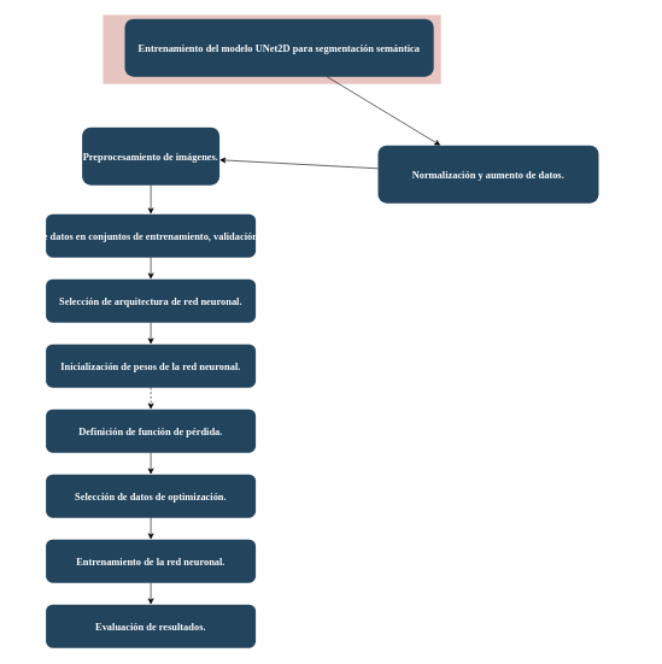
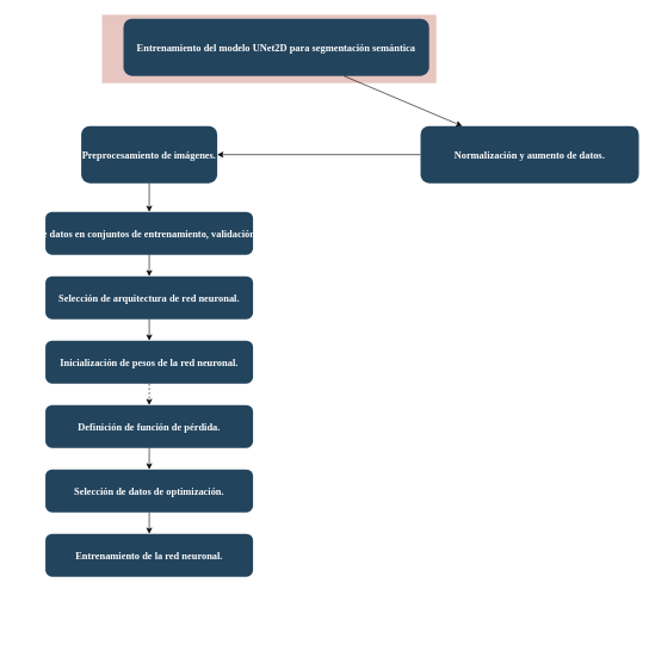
  <mxCell id="0" />
  <mxCell id="1" parent="0" />
  <mxCell id="2" value="" style="fillColor=#AE4132;strokeColor=none;opacity=30;" parent="1" vertex="1"><mxGeometry x="99" y="20" width="467" height="95.5" as="geometry" /></mxCell>
  <mxCell id="3" value="Entrenamiento del modelo UNet2D para segmentación semántica" style="rounded=1;fillColor=#23445D;gradientColor=none;strokeColor=none;fontColor=#FFFFFF;fontStyle=1;fontFamily=Tahoma;fontSize=14" parent="1" vertex="1"><mxGeometry x="129" y="25.5" width="427" height="80" as="geometry" /></mxCell>
- <mxCell id="4" value="Normalización y aumento de datos." style="rounded=1;fillColor=#23445D;gradientColor=none;strokeColor=none;fontColor=#FFFFFF;fontStyle=1;fontFamily=Tahoma;fontSize=14" parent="1" vertex="1"><mxGeometry x="479" y="200.5" width="305" height="80" as="geometry" /></mxCell>
+ <mxCell id="4" value="Normalización y aumento de datos." style="rounded=1;fillColor=#23445D;gradientColor=none;strokeColor=none;fontColor=#FFFFFF;fontStyle=1;fontFamily=Tahoma;fontSize=14" parent="1" vertex="1"><mxGeometry x="544" y="175.5" width="305" height="80" as="geometry" /></mxCell>
  <mxCell id="5" value="Preprocesamiento de imágenes." style="rounded=1;fillColor=#23445D;gradientColor=none;strokeColor=none;fontColor=#FFFFFF;fontStyle=1;fontFamily=Tahoma;fontSize=14;align=center;" parent="1" vertex="1"><mxGeometry x="70" y="175.5" width="190.0" height="80" as="geometry" /></mxCell>
  <mxCell id="6" value="División de datos en conjuntos de entrenamiento, validación y prueba." style="rounded=1;fillColor=#23445D;gradientColor=none;strokeColor=none;fontColor=#FFFFFF;fontStyle=1;fontFamily=Tahoma;fontSize=14;align=center;" parent="1" vertex="1"><mxGeometry x="20" y="295.5" width="290" height="60" as="geometry" /></mxCell>
  <mxCell id="7" value="Selección de arquitectura de red neuronal." style="rounded=1;fillColor=#23445D;gradientColor=none;strokeColor=none;fontColor=#FFFFFF;fontStyle=1;fontFamily=Tahoma;fontSize=14;align=center;" parent="1" vertex="1"><mxGeometry x="20" y="385.5" width="290" height="60" as="geometry" /></mxCell>
  <mxCell id="8" value="Inicialización de pesos de la red neuronal." style="rounded=1;fillColor=#23445D;gradientColor=none;strokeColor=none;fontColor=#FFFFFF;fontStyle=1;fontFamily=Tahoma;fontSize=14;align=center;" parent="1" vertex="1"><mxGeometry x="20" y="475.5" width="290" height="60" as="geometry" /></mxCell>
  <mxCell id="9" value="Definición de función de pérdida." style="rounded=1;fillColor=#23445D;gradientColor=none;strokeColor=none;fontColor=#FFFFFF;fontStyle=1;fontFamily=Tahoma;fontSize=14;align=center;" parent="1" vertex="1"><mxGeometry x="20" y="565.5" width="290" height="60" as="geometry" /></mxCell>
  <mxCell id="10" value="Selección de datos de optimización." style="rounded=1;fillColor=#23445D;gradientColor=none;strokeColor=none;fontColor=#FFFFFF;fontStyle=1;fontFamily=Tahoma;fontSize=14;align=center;" parent="1" vertex="1"><mxGeometry x="20" y="655.5" width="290" height="60" as="geometry" /></mxCell>
  <mxCell id="11" value="Entrenamiento de la red neuronal." style="rounded=1;fillColor=#23445D;gradientColor=none;strokeColor=none;fontColor=#FFFFFF;fontStyle=1;fontFamily=Tahoma;fontSize=14;align=center;" parent="1" vertex="1"><mxGeometry x="20" y="745.5" width="290" height="60" as="geometry" /></mxCell>
- <mxCell id="12" value="Evaluación de resultados." style="rounded=1;fillColor=#23445D;gradientColor=none;strokeColor=none;fontColor=#FFFFFF;fontStyle=1;fontFamily=Tahoma;fontSize=14;align=center;" parent="1" vertex="1"><mxGeometry x="20" y="835.5" width="290" height="60" as="geometry" /></mxCell>
  <mxCell id="13" value="" parent="1" source="3" target="4" edge="1"><mxGeometry relative="1" as="geometry" /></mxCell>
  <mxCell id="14" value="" parent="1" source="4" target="5" edge="1"><mxGeometry relative="1" as="geometry" /></mxCell>
  <mxCell id="15" value="" parent="1" source="5" target="6" edge="1"><mxGeometry relative="1" as="geometry" /></mxCell>
  <mxCell id="16" value="" parent="1" source="6" target="7" edge="1"><mxGeometry relative="1" as="geometry" /></mxCell>
  <mxCell id="17" value="" parent="1" source="7" target="8" edge="1"><mxGeometry relative="1" as="geometry" /></mxCell>
  <mxCell id="18" value="" parent="1" source="8" target="9" edge="1" style="dashed=1;"><mxGeometry relative="1" as="geometry" /></mxCell>
  <mxCell id="19" value="" parent="1" source="9" target="10" edge="1"><mxGeometry relative="1" as="geometry" /></mxCell>
  <mxCell id="20" value="" parent="1" source="10" target="11" edge="1"><mxGeometry relative="1" as="geometry" /></mxCell>
- <mxCell id="21" value="" parent="1" source="11" target="12" edge="1"><mxGeometry relative="1" as="geometry" /></mxCell>
